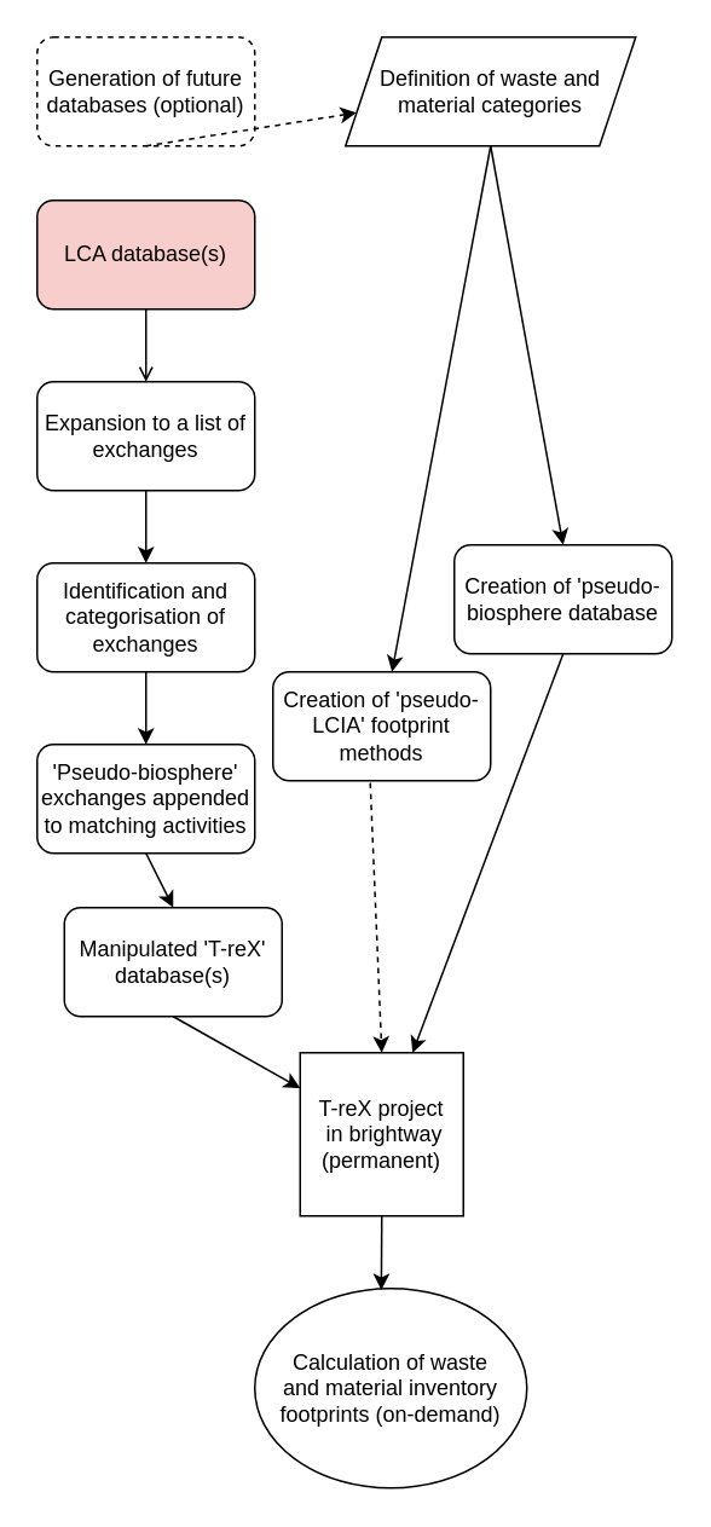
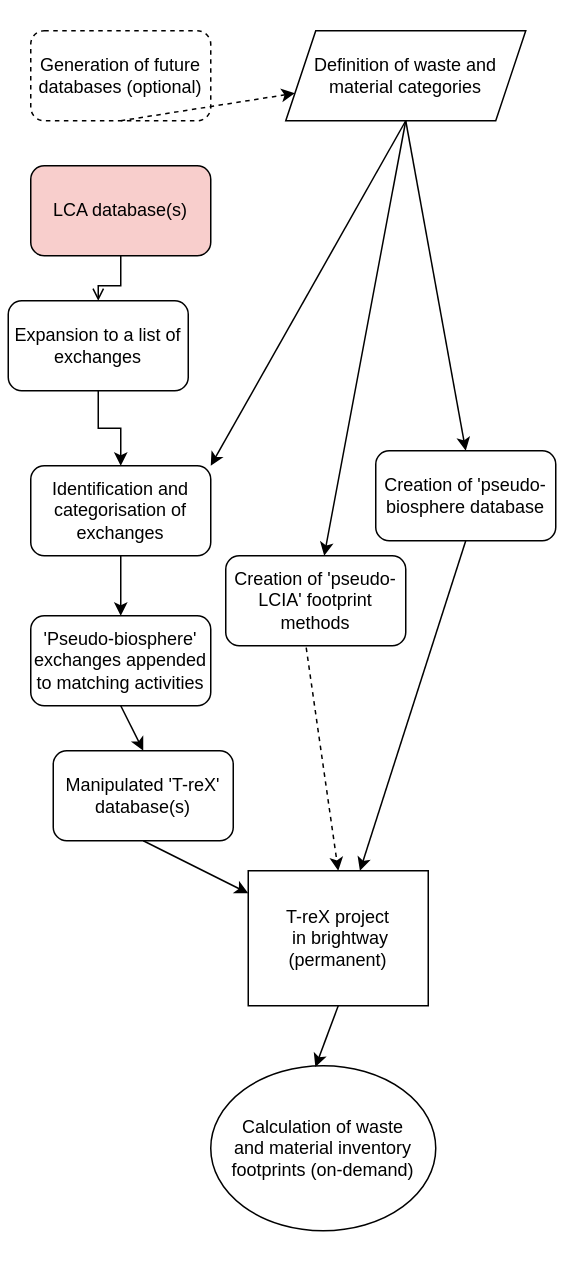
  <mxCell id="0" />
  <mxCell id="1" parent="0" />
  <mxCell id="2" value="" style="edgeStyle=orthogonalEdgeStyle;rounded=0;orthogonalLoop=1;jettySize=auto;html=1;endArrow=open;" edge="1" parent="1" source="3" target="5"><mxGeometry relative="1" as="geometry" /></mxCell>
  <mxCell id="3" value="LCA database(s)" style="rounded=1;whiteSpace=wrap;html=1;fillColor=#f8cecc;" vertex="1" parent="1"><mxGeometry x="20" y="110" width="120" height="60" as="geometry" /></mxCell>
  <mxCell id="4" value="" style="edgeStyle=orthogonalEdgeStyle;rounded=0;orthogonalLoop=1;jettySize=auto;html=1;" edge="1" parent="1" source="5" target="7"><mxGeometry relative="1" as="geometry" /></mxCell>
- <mxCell id="5" value="Expansion to a list of exchanges" style="whiteSpace=wrap;html=1;rounded=1;" vertex="1" parent="1"><mxGeometry x="20" y="210" width="120" height="60" as="geometry" /></mxCell>
+ <mxCell id="5" value="Expansion to a list of exchanges" style="whiteSpace=wrap;html=1;rounded=1;" vertex="1" parent="1"><mxGeometry x="5" y="200" width="120" height="60" as="geometry" /></mxCell>
  <mxCell id="6" value="" style="edgeStyle=orthogonalEdgeStyle;rounded=0;orthogonalLoop=1;jettySize=auto;html=1;" edge="1" parent="1" source="7" target="8"><mxGeometry relative="1" as="geometry" /></mxCell>
  <mxCell id="7" value="Identification and categorisation of exchanges" style="whiteSpace=wrap;html=1;rounded=1;" vertex="1" parent="1"><mxGeometry x="20" y="310" width="120" height="60" as="geometry" /></mxCell>
  <mxCell id="8" value="'Pseudo-biosphere' exchanges appended to matching activities" style="whiteSpace=wrap;html=1;rounded=1;" vertex="1" parent="1"><mxGeometry x="20" y="410" width="120" height="60" as="geometry" /></mxCell>
  <mxCell id="9" value="Definition of waste and material categories" style="shape=parallelogram;perimeter=parallelogramPerimeter;whiteSpace=wrap;html=1;fixedSize=1;" vertex="1" parent="1"><mxGeometry x="190" y="20" width="160" height="60" as="geometry" /></mxCell>
  <mxCell id="10" value="Generation of future databases (optional)" style="rounded=1;whiteSpace=wrap;html=1;dashed=1;" vertex="1" parent="1"><mxGeometry x="20" y="20" width="120" height="60" as="geometry" /></mxCell>
  <mxCell id="11" value="Creation of 'pseudo-LCIA' footprint methods" style="rounded=1;whiteSpace=wrap;html=1;" vertex="1" parent="1"><mxGeometry x="150" y="370" width="120" height="60" as="geometry" /></mxCell>
+ <mxCell id="12" value="" style="endArrow=classic;html=1;rounded=0;exitX=0.5;exitY=1;exitDx=0;exitDy=0;entryX=1;entryY=0;entryDx=0;entryDy=0;" edge="1" parent="1" source="9" target="7"><mxGeometry width="50" height="50" relative="1" as="geometry"><mxPoint x="210" y="340" as="sourcePoint" /><mxPoint x="260" y="290" as="targetPoint" /></mxGeometry></mxCell>
  <mxCell id="13" value="" style="endArrow=classic;html=1;rounded=0;exitX=0.5;exitY=1;exitDx=0;exitDy=0;" edge="1" parent="1" source="9" target="11"><mxGeometry width="50" height="50" relative="1" as="geometry"><mxPoint x="210" y="280" as="sourcePoint" /><mxPoint x="260" y="230" as="targetPoint" /></mxGeometry></mxCell>
  <mxCell id="14" value="Creation of 'pseudo-biosphere database" style="rounded=1;whiteSpace=wrap;html=1;" vertex="1" parent="1"><mxGeometry x="250" y="300" width="120" height="60" as="geometry" /></mxCell>
  <mxCell id="15" value="" style="endArrow=classic;html=1;rounded=0;entryX=0.5;entryY=0;entryDx=0;entryDy=0;exitX=0.5;exitY=1;exitDx=0;exitDy=0;" edge="1" parent="1" source="9" target="14"><mxGeometry width="50" height="50" relative="1" as="geometry"><mxPoint x="190" y="80" as="sourcePoint" /><mxPoint x="180" y="90" as="targetPoint" /></mxGeometry></mxCell>
  <mxCell id="16" value="" style="endArrow=classic;html=1;rounded=0;exitX=0.5;exitY=1;exitDx=0;exitDy=0;dashed=1;" edge="1" parent="1" source="10" target="9"><mxGeometry width="50" height="50" relative="1" as="geometry"><mxPoint x="80" y="170" as="sourcePoint" /><mxPoint x="130" y="120" as="targetPoint" /></mxGeometry></mxCell>
  <mxCell id="17" value="Manipulated 'T-reX' database(s)" style="rounded=1;whiteSpace=wrap;html=1;" vertex="1" parent="1"><mxGeometry x="35" y="500" width="120" height="60" as="geometry" /></mxCell>
  <mxCell id="18" value="" style="endArrow=classic;html=1;rounded=0;exitX=0.5;exitY=1;exitDx=0;exitDy=0;entryX=0.5;entryY=0;entryDx=0;entryDy=0;" edge="1" parent="1" source="8" target="17"><mxGeometry width="50" height="50" relative="1" as="geometry"><mxPoint x="-80" y="480" as="sourcePoint" /><mxPoint x="-30" y="430" as="targetPoint" /></mxGeometry></mxCell>
  <mxCell id="19" value="Calculation of waste &lt;br&gt;and material inventory footprints (on-demand)" style="ellipse;whiteSpace=wrap;html=1;" vertex="1" parent="1"><mxGeometry x="140" y="710" width="150" height="110" as="geometry" /></mxCell>
  <mxCell id="20" value="" style="endArrow=classic;html=1;rounded=0;exitX=0.5;exitY=1;exitDx=0;exitDy=0;" edge="1" parent="1" source="17" target="21"><mxGeometry width="50" height="50" relative="1" as="geometry"><mxPoint x="80" y="660" as="sourcePoint" /><mxPoint x="130" y="610" as="targetPoint" /></mxGeometry></mxCell>
- <mxCell id="21" value="T-reX project&lt;br&gt;&amp;nbsp;in brightway&lt;br&gt;(permanent)" style="whiteSpace=wrap;html=1;aspect=fixed;" vertex="1" parent="1"><mxGeometry x="165" y="580" width="90" height="90" as="geometry" /></mxCell>
+ <mxCell id="21" value="T-reX project&lt;br&gt;&amp;nbsp;in brightway&lt;br&gt;(permanent)" style="whiteSpace=wrap;html=1;aspect=fixed;" vertex="1" parent="1"><mxGeometry x="165" y="580" width="120" height="90" as="geometry" /></mxCell>
  <mxCell id="22" value="" style="endArrow=classic;html=1;rounded=0;exitX=0.447;exitY=1.021;exitDx=0;exitDy=0;exitPerimeter=0;entryX=0.5;entryY=0;entryDx=0;entryDy=0;dashed=1;" edge="1" parent="1" source="11" target="21"><mxGeometry width="50" height="50" relative="1" as="geometry"><mxPoint x="560" y="340" as="sourcePoint" /><mxPoint x="610" y="290" as="targetPoint" /></mxGeometry></mxCell>
  <mxCell id="23" value="" style="endArrow=classic;html=1;rounded=0;exitX=0.5;exitY=1;exitDx=0;exitDy=0;" edge="1" parent="1" source="14" target="21"><mxGeometry width="50" height="50" relative="1" as="geometry"><mxPoint x="560" y="340" as="sourcePoint" /><mxPoint x="610" y="290" as="targetPoint" /></mxGeometry></mxCell>
  <mxCell id="24" value="" style="endArrow=classic;html=1;rounded=0;exitX=0.5;exitY=1;exitDx=0;exitDy=0;entryX=0.465;entryY=0.008;entryDx=0;entryDy=0;entryPerimeter=0;" edge="1" parent="1" source="21" target="19"><mxGeometry width="50" height="50" relative="1" as="geometry"><mxPoint x="560" y="700" as="sourcePoint" /><mxPoint x="610" y="650" as="targetPoint" /></mxGeometry></mxCell>
